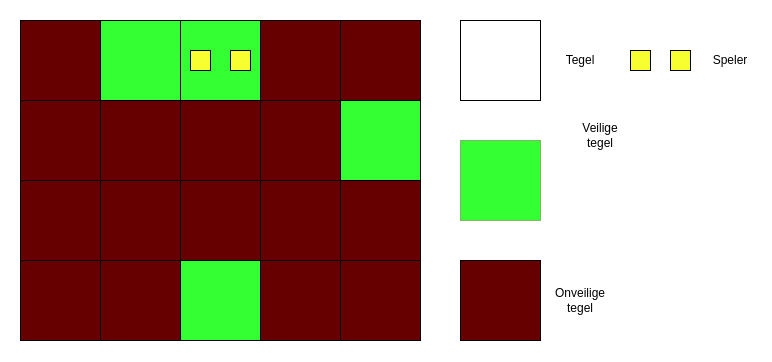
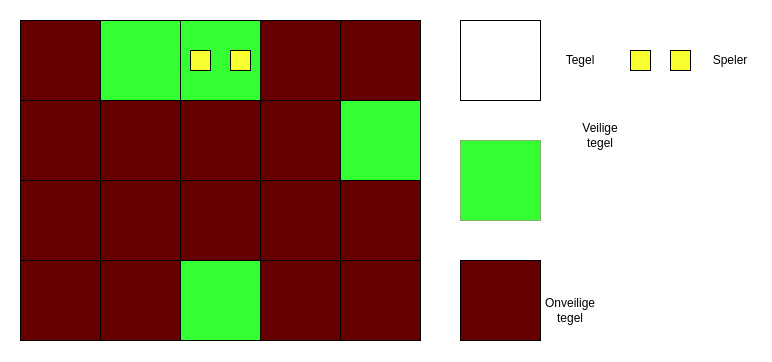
  <mxCell id="0" />
  <mxCell id="1" parent="0" />
  <mxCell id="2" value="" style="rounded=0;whiteSpace=wrap;html=1;" parent="1" vertex="1"><mxGeometry width="400" height="320" as="geometry" x="20" y="20" /></mxCell>
  <mxCell id="3" value="" style="whiteSpace=wrap;html=1;aspect=fixed;fillColor=#660000;" parent="1" vertex="1"><mxGeometry x="260" y="260" width="80" height="80" as="geometry" /></mxCell>
  <mxCell id="4" value="" style="whiteSpace=wrap;html=1;aspect=fixed;fillColor=#33FF33;" parent="1" vertex="1"><mxGeometry x="180" y="260" width="80" height="80" as="geometry" /></mxCell>
  <mxCell id="5" value="" style="whiteSpace=wrap;html=1;aspect=fixed;fillColor=#660000;" parent="1" vertex="1"><mxGeometry x="100" y="260" width="80" height="80" as="geometry" /></mxCell>
  <mxCell id="6" value="" style="whiteSpace=wrap;html=1;aspect=fixed;fillColor=#660000;" parent="1" vertex="1"><mxGeometry y="260" width="80" height="80" as="geometry" x="20" /></mxCell>
  <mxCell id="7" value="" style="whiteSpace=wrap;html=1;aspect=fixed;fillColor=#660000;" parent="1" vertex="1"><mxGeometry x="340" y="260" width="80" height="80" as="geometry" /></mxCell>
  <mxCell id="8" value="" style="whiteSpace=wrap;html=1;aspect=fixed;fillColor=#660000;" parent="1" vertex="1"><mxGeometry y="180" width="80" height="80" as="geometry" x="20" /></mxCell>
  <mxCell id="9" value="" style="whiteSpace=wrap;html=1;aspect=fixed;fillColor=#660000;" parent="1" vertex="1"><mxGeometry y="100" width="80" height="80" as="geometry" x="20" /></mxCell>
  <mxCell id="10" value="" style="whiteSpace=wrap;html=1;aspect=fixed;fillColor=#660000;" parent="1" vertex="1"><mxGeometry width="80" height="80" as="geometry" x="20" y="20" /></mxCell>
  <mxCell id="11" value="" style="whiteSpace=wrap;html=1;aspect=fixed;fillColor=#660000;" parent="1" vertex="1"><mxGeometry x="100" y="180" width="80" height="80" as="geometry" /></mxCell>
  <mxCell id="12" value="" style="whiteSpace=wrap;html=1;aspect=fixed;fillColor=#660000;" parent="1" vertex="1"><mxGeometry x="180" y="180" width="80" height="80" as="geometry" /></mxCell>
  <mxCell id="13" value="" style="whiteSpace=wrap;html=1;aspect=fixed;fillColor=#660000;" parent="1" vertex="1"><mxGeometry x="260" y="180" width="80" height="80" as="geometry" /></mxCell>
  <mxCell id="14" value="" style="whiteSpace=wrap;html=1;aspect=fixed;fillColor=#660000;" parent="1" vertex="1"><mxGeometry x="340" y="180" width="80" height="80" as="geometry" /></mxCell>
  <mxCell id="15" value="" style="whiteSpace=wrap;html=1;aspect=fixed;fillColor=#33FF33;" parent="1" vertex="1"><mxGeometry x="340" y="100" width="80" height="80" as="geometry" /></mxCell>
  <mxCell id="16" value="" style="whiteSpace=wrap;html=1;aspect=fixed;fillColor=#660000;" parent="1" vertex="1"><mxGeometry x="260" y="100" width="80" height="80" as="geometry" /></mxCell>
  <mxCell id="17" value="" style="whiteSpace=wrap;html=1;aspect=fixed;fillColor=#660000;" parent="1" vertex="1"><mxGeometry x="180" y="100" width="80" height="80" as="geometry" /></mxCell>
  <mxCell id="18" value="" style="whiteSpace=wrap;html=1;aspect=fixed;fillColor=#33FF33;" parent="1" vertex="1"><mxGeometry x="100" width="80" height="80" as="geometry" y="20" /></mxCell>
  <mxCell id="19" value="" style="whiteSpace=wrap;html=1;aspect=fixed;fillColor=#33FF33;" parent="1" vertex="1"><mxGeometry x="180" width="80" height="80" as="geometry" y="20" /></mxCell>
  <mxCell id="20" value="" style="whiteSpace=wrap;html=1;aspect=fixed;fillColor=#660000;" parent="1" vertex="1"><mxGeometry x="260" width="80" height="80" as="geometry" y="20" /></mxCell>
  <mxCell id="21" value="" style="whiteSpace=wrap;html=1;aspect=fixed;fillColor=#660000;" parent="1" vertex="1"><mxGeometry x="340" width="80" height="80" as="geometry" y="20" /></mxCell>
  <mxCell id="22" value="" style="whiteSpace=wrap;html=1;aspect=fixed;fillColor=#660000;" parent="1" vertex="1"><mxGeometry x="100" y="100" width="80" height="80" as="geometry" /></mxCell>
  <mxCell id="23" value="" style="whiteSpace=wrap;html=1;aspect=fixed;" parent="1" vertex="1"><mxGeometry x="460" width="80" height="80" as="geometry" y="20" /></mxCell>
  <mxCell id="24" value="Tegel" style="text;html=1;strokeColor=none;fillColor=none;align=center;verticalAlign=middle;whiteSpace=wrap;rounded=0;" parent="1" vertex="1"><mxGeometry x="560" y="50" width="40" height="20" as="geometry" /></mxCell>
  <mxCell id="25" value="" style="whiteSpace=wrap;html=1;aspect=fixed;fillColor=#33FF33;strokeColor=#82b366;" parent="1" vertex="1"><mxGeometry x="460" y="140" width="80" height="80" as="geometry" /></mxCell>
  <mxCell id="26" value="" style="whiteSpace=wrap;html=1;aspect=fixed;fillColor=#660000;" parent="1" vertex="1"><mxGeometry x="460" y="260" width="80" height="80" as="geometry" /></mxCell>
  <mxCell id="27" value="Veilige tegel" style="text;html=1;strokeColor=none;fillColor=none;align=center;verticalAlign=middle;whiteSpace=wrap;rounded=0;" parent="1" vertex="1"><mxGeometry x="580" y="125" width="40" height="20" as="geometry" /></mxCell>
- <mxCell id="28" value="Onveilige tegel" style="text;html=1;strokeColor=none;fillColor=none;align=center;verticalAlign=middle;whiteSpace=wrap;rounded=0;" parent="1" vertex="1"><mxGeometry x="560" y="290" width="40" height="20" as="geometry" /></mxCell>
+ <mxCell id="28" value="Onveilige tegel" style="text;html=1;strokeColor=none;fillColor=none;align=center;verticalAlign=middle;whiteSpace=wrap;rounded=0;" parent="1" vertex="1"><mxGeometry x="550" y="300" width="40" height="20" as="geometry" /></mxCell>
  <mxCell id="29" value="" style="whiteSpace=wrap;html=1;aspect=fixed;fillColor=#F8FF30;" vertex="1" parent="1"><mxGeometry x="630" y="50" width="20" height="20" as="geometry" /></mxCell>
  <mxCell id="30" value="" style="whiteSpace=wrap;html=1;aspect=fixed;fillColor=#F8FF30;" vertex="1" parent="1"><mxGeometry x="670" y="50" width="20" height="20" as="geometry" /></mxCell>
  <mxCell id="31" value="Speler" style="text;html=1;strokeColor=none;fillColor=none;align=center;verticalAlign=middle;whiteSpace=wrap;rounded=0;" vertex="1" parent="1"><mxGeometry x="710" y="50" width="40" height="20" as="geometry" /></mxCell>
  <mxCell id="32" value="" style="whiteSpace=wrap;html=1;aspect=fixed;fillColor=#F8FF30;" vertex="1" parent="1"><mxGeometry x="190" y="50" width="20" height="20" as="geometry" /></mxCell>
  <mxCell id="33" value="" style="whiteSpace=wrap;html=1;aspect=fixed;fillColor=#F8FF30;" vertex="1" parent="1"><mxGeometry x="230" y="50" width="20" height="20" as="geometry" /></mxCell>
